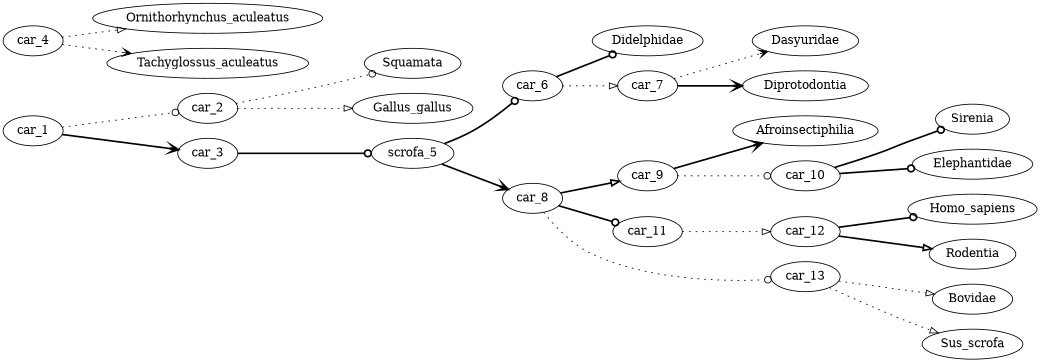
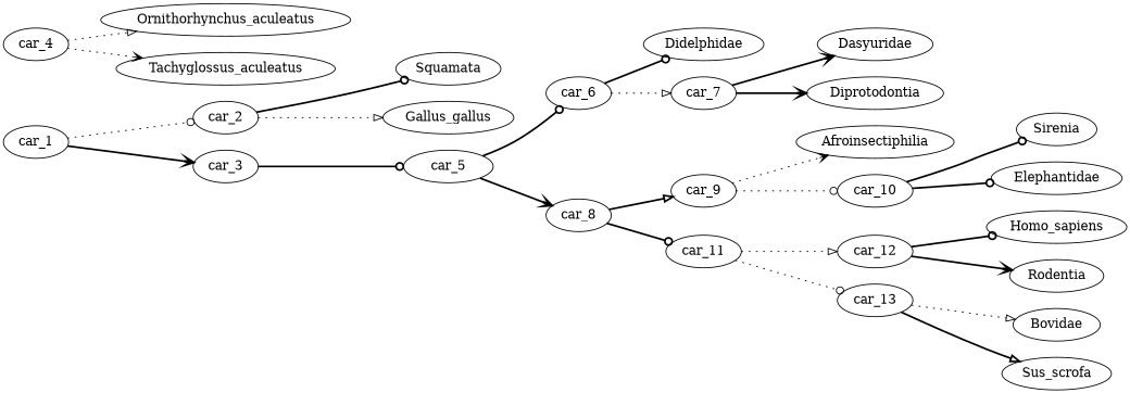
  digraph {
    rankdir=LR
    edge [Label=oui arrowhead=odot style=bold]
    car_1
    car_2
    car_3
    Squamata
    Gallus_gallus
-   car_5 [label=scrofa_5]
+   car_5
    n7 [label=Ornithorhynchus_aculeatus]
    car_4
    Tachyglossus_aculeatus
    car_6
    car_8
    Didelphidae
    car_7
    car_9
    car_11
    Dasyuridae
    Diprotodontia
    Afroinsectiphilia
    car_10
    car_12
    car_13
    Sirenia
    Elephantidae
    Homo_sapiens
    Rodentia
    Bovidae
    Sus_scrofa
    car_1 -> car_2 [Label=non style=dotted]
    car_1 -> car_3 [arrowhead=vee]
-   car_2 -> Squamata [Label=non style=dotted]
+   car_2 -> Squamata [Label=non]
    car_2 -> Gallus_gallus [arrowhead=onormal style=dotted]
    car_3 -> car_5
    car_5 -> car_6 [Label=non]
    car_5 -> car_8 [arrowhead=vee]
    car_4 -> n7 [Label=non arrowhead=onormal style=dotted]
    car_4 -> Tachyglossus_aculeatus [arrowhead=vee style=dotted]
    car_6 -> Didelphidae [Label=non]
    car_6 -> car_7 [arrowhead=onormal style=dotted]
    car_8 -> car_9 [Label=non arrowhead=onormal]
    car_8 -> car_11
-   car_7 -> Dasyuridae [Label=non arrowhead=vee style=dotted]
+   car_7 -> Dasyuridae [Label=non arrowhead=vee]
    car_7 -> Diprotodontia [arrowhead=vee]
-   car_9 -> Afroinsectiphilia [Label=non arrowhead=vee]
+   car_9 -> Afroinsectiphilia [Label=non arrowhead=vee style=dotted]
    car_9 -> car_10 [style=dotted]
    car_11 -> car_12 [Label=non arrowhead=onormal style=dotted]
-   car_8 -> car_13 [style=dotted]
+   car_11 -> car_13 [style=dotted]
    car_10 -> Sirenia [Label=non]
    car_10 -> Elephantidae
    car_12 -> Homo_sapiens [Label=non]
-   car_12 -> Rodentia [arrowhead=onormal]
+   car_12 -> Rodentia [arrowhead=vee]
    car_13 -> Bovidae [Label=non arrowhead=onormal style=dotted]
-   car_13 -> Sus_scrofa [arrowhead=onormal style=dotted]
+   car_13 -> Sus_scrofa [arrowhead=onormal]
  }
